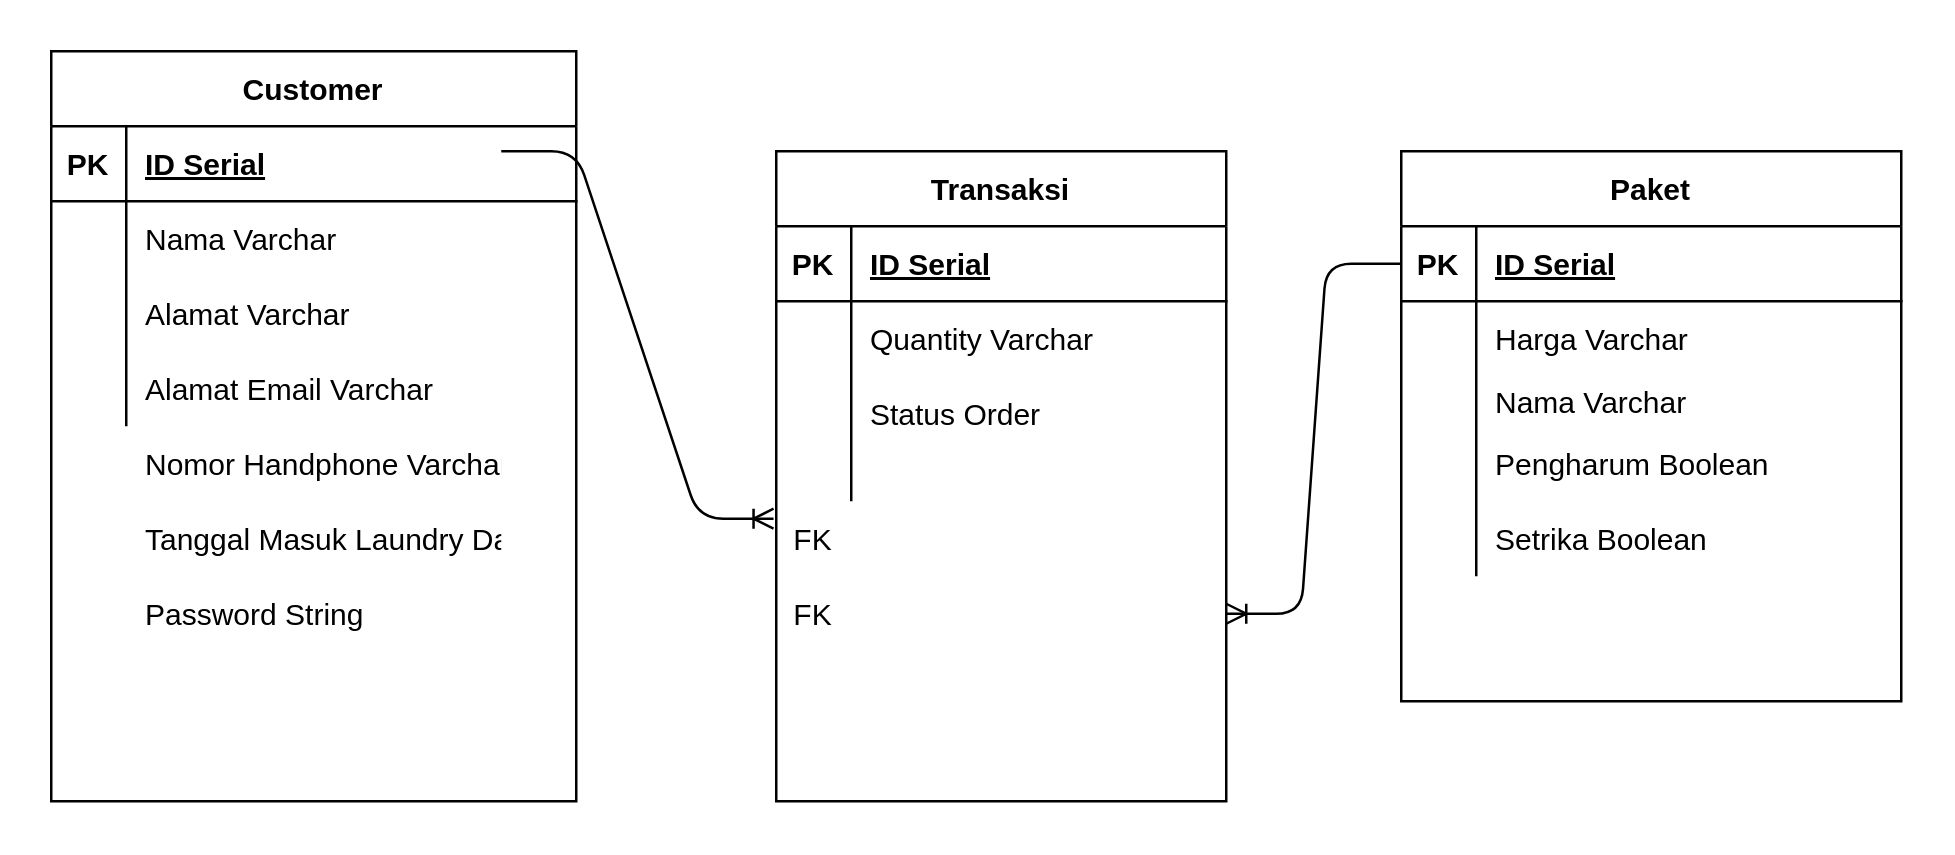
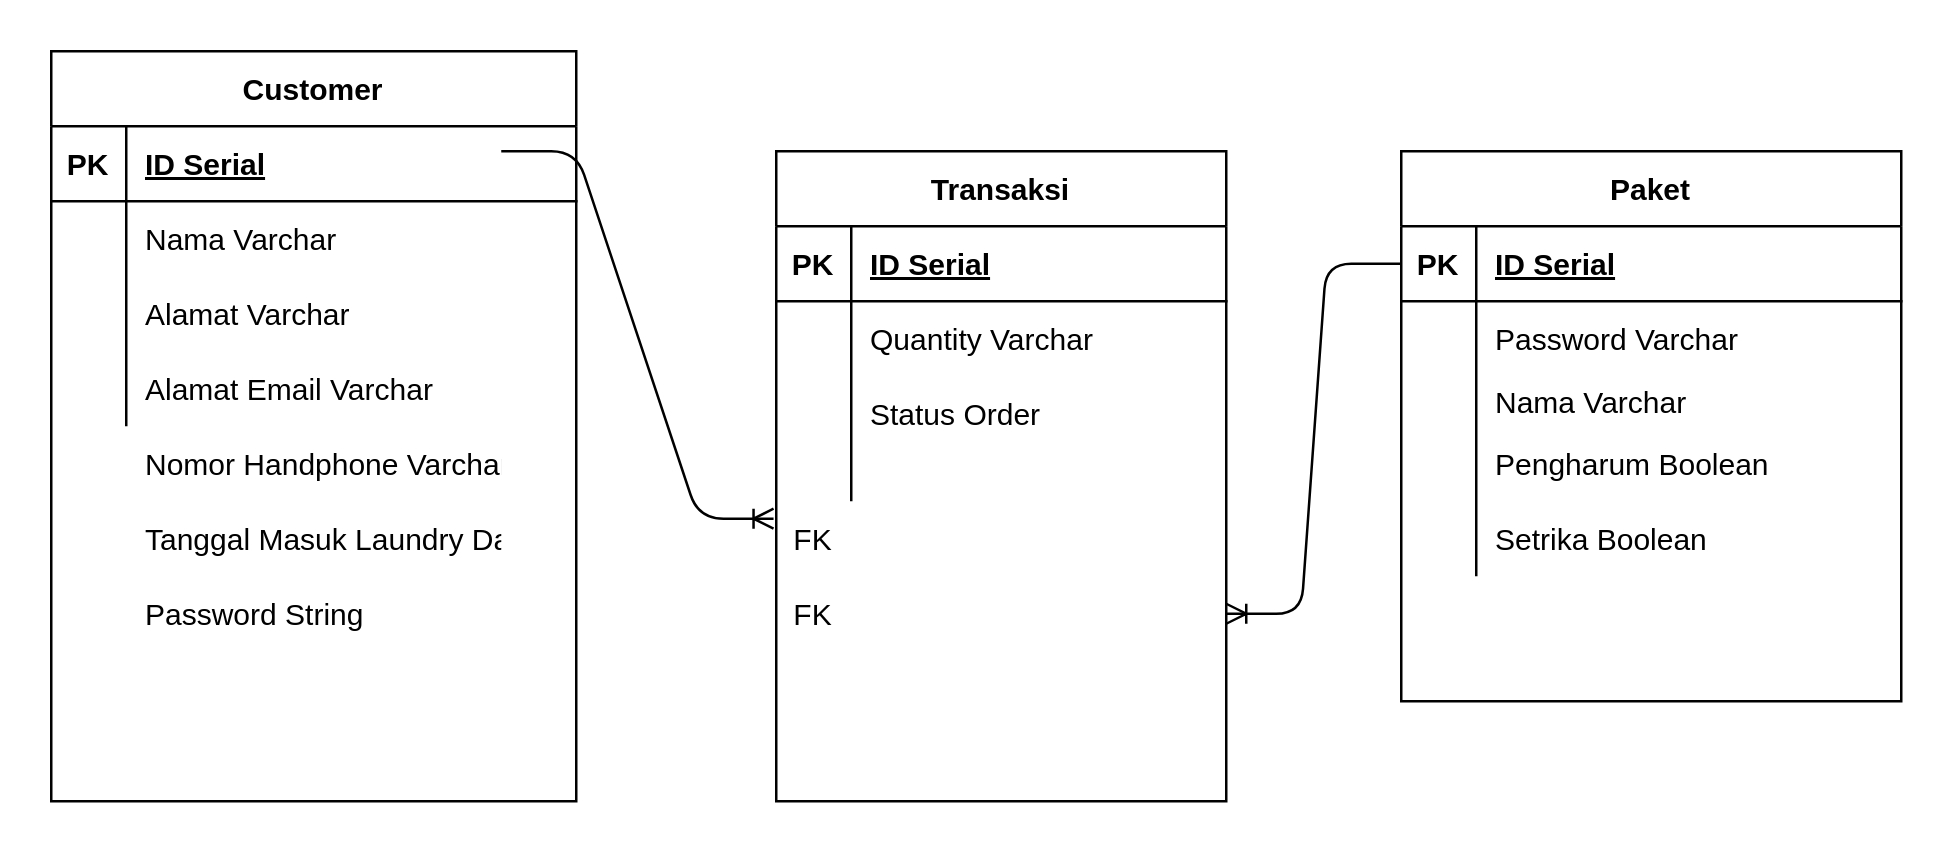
  <mxCell id="0" />
  <mxCell id="1" parent="0" />
  <mxCell id="2" value="Customer" style="shape=table;startSize=30;container=1;collapsible=1;childLayout=tableLayout;fixedRows=1;rowLines=0;fontStyle=1;align=center;resizeLast=1;" parent="1" vertex="1"><mxGeometry x="20" y="20" width="210" height="300" as="geometry" /></mxCell>
  <mxCell id="3" value="" style="shape=partialRectangle;collapsible=0;dropTarget=0;pointerEvents=0;fillColor=none;top=0;left=0;bottom=1;right=0;points=[[0,0.5],[1,0.5]];portConstraint=eastwest;" parent="2" vertex="1"><mxGeometry y="30" width="210" height="30" as="geometry" /></mxCell>
  <mxCell id="4" value="PK" style="shape=partialRectangle;connectable=0;fillColor=none;top=0;left=0;bottom=0;right=0;fontStyle=1;overflow=hidden;" parent="3" vertex="1"><mxGeometry width="30" height="30" as="geometry" /></mxCell>
  <mxCell id="5" value="ID Serial" style="shape=partialRectangle;connectable=0;fillColor=none;top=0;left=0;bottom=0;right=0;align=left;spacingLeft=6;fontStyle=5;overflow=hidden;" parent="3" vertex="1"><mxGeometry x="30" width="180" height="30" as="geometry" /></mxCell>
  <mxCell id="6" value="" style="shape=partialRectangle;collapsible=0;dropTarget=0;pointerEvents=0;fillColor=none;top=0;left=0;bottom=0;right=0;points=[[0,0.5],[1,0.5]];portConstraint=eastwest;" parent="2" vertex="1"><mxGeometry y="60" width="210" height="30" as="geometry" /></mxCell>
  <mxCell id="7" value="" style="shape=partialRectangle;connectable=0;fillColor=none;top=0;left=0;bottom=0;right=0;editable=1;overflow=hidden;" parent="6" vertex="1"><mxGeometry width="30" height="30" as="geometry" /></mxCell>
  <mxCell id="8" value="Nama Varchar" style="shape=partialRectangle;connectable=0;fillColor=none;top=0;left=0;bottom=0;right=0;align=left;spacingLeft=6;overflow=hidden;" parent="6" vertex="1"><mxGeometry x="30" width="180" height="30" as="geometry" /></mxCell>
  <mxCell id="9" value="" style="shape=partialRectangle;collapsible=0;dropTarget=0;pointerEvents=0;fillColor=none;top=0;left=0;bottom=0;right=0;points=[[0,0.5],[1,0.5]];portConstraint=eastwest;" parent="2" vertex="1"><mxGeometry y="90" width="210" height="30" as="geometry" /></mxCell>
  <mxCell id="10" value="" style="shape=partialRectangle;connectable=0;fillColor=none;top=0;left=0;bottom=0;right=0;editable=1;overflow=hidden;" parent="9" vertex="1"><mxGeometry width="30" height="30" as="geometry" /></mxCell>
  <mxCell id="11" value="Alamat Varchar" style="shape=partialRectangle;connectable=0;fillColor=none;top=0;left=0;bottom=0;right=0;align=left;spacingLeft=6;overflow=hidden;" parent="9" vertex="1"><mxGeometry x="30" width="180" height="30" as="geometry" /></mxCell>
  <mxCell id="12" value="" style="shape=partialRectangle;collapsible=0;dropTarget=0;pointerEvents=0;fillColor=none;top=0;left=0;bottom=0;right=0;points=[[0,0.5],[1,0.5]];portConstraint=eastwest;" parent="2" vertex="1"><mxGeometry y="120" width="210" height="30" as="geometry" /></mxCell>
  <mxCell id="13" value="" style="shape=partialRectangle;connectable=0;fillColor=none;top=0;left=0;bottom=0;right=0;editable=1;overflow=hidden;" parent="12" vertex="1"><mxGeometry width="30" height="30" as="geometry" /></mxCell>
  <mxCell id="14" value="Alamat Email Varchar" style="shape=partialRectangle;connectable=0;fillColor=none;top=0;left=0;bottom=0;right=0;align=left;spacingLeft=6;overflow=hidden;" parent="12" vertex="1"><mxGeometry x="30" width="180" height="30" as="geometry" /></mxCell>
  <mxCell id="15" value="Transaksi" style="shape=table;startSize=30;container=1;collapsible=1;childLayout=tableLayout;fixedRows=1;rowLines=0;fontStyle=1;align=center;resizeLast=1;" parent="1" vertex="1"><mxGeometry x="310" y="60" width="180" height="260" as="geometry" /></mxCell>
  <mxCell id="16" value="" style="shape=partialRectangle;collapsible=0;dropTarget=0;pointerEvents=0;fillColor=none;top=0;left=0;bottom=1;right=0;points=[[0,0.5],[1,0.5]];portConstraint=eastwest;" parent="15" vertex="1"><mxGeometry y="30" width="180" height="30" as="geometry" /></mxCell>
  <mxCell id="17" value="PK" style="shape=partialRectangle;connectable=0;fillColor=none;top=0;left=0;bottom=0;right=0;fontStyle=1;overflow=hidden;" parent="16" vertex="1"><mxGeometry width="30" height="30" as="geometry" /></mxCell>
  <mxCell id="18" value="ID Serial" style="shape=partialRectangle;connectable=0;fillColor=none;top=0;left=0;bottom=0;right=0;align=left;spacingLeft=6;fontStyle=5;overflow=hidden;" parent="16" vertex="1"><mxGeometry x="30" width="150" height="30" as="geometry" /></mxCell>
  <mxCell id="19" value="" style="shape=partialRectangle;collapsible=0;dropTarget=0;pointerEvents=0;fillColor=none;top=0;left=0;bottom=0;right=0;points=[[0,0.5],[1,0.5]];portConstraint=eastwest;" parent="15" vertex="1"><mxGeometry y="60" width="180" height="30" as="geometry" /></mxCell>
  <mxCell id="20" value="" style="shape=partialRectangle;connectable=0;fillColor=none;top=0;left=0;bottom=0;right=0;editable=1;overflow=hidden;" parent="19" vertex="1"><mxGeometry width="30" height="30" as="geometry" /></mxCell>
  <mxCell id="21" value="" style="shape=partialRectangle;connectable=0;fillColor=none;top=0;left=0;bottom=0;right=0;align=left;spacingLeft=6;overflow=hidden;" parent="19" vertex="1"><mxGeometry x="30" width="150" height="30" as="geometry" /></mxCell>
  <mxCell id="22" value="" style="shape=partialRectangle;collapsible=0;dropTarget=0;pointerEvents=0;fillColor=none;top=0;left=0;bottom=0;right=0;points=[[0,0.5],[1,0.5]];portConstraint=eastwest;" parent="15" vertex="1"><mxGeometry y="90" width="180" height="20" as="geometry" /></mxCell>
  <mxCell id="23" value="" style="shape=partialRectangle;connectable=0;fillColor=none;top=0;left=0;bottom=0;right=0;editable=1;overflow=hidden;" parent="22" vertex="1"><mxGeometry width="30" height="20" as="geometry" /></mxCell>
  <mxCell id="24" value="" style="shape=partialRectangle;connectable=0;fillColor=none;top=0;left=0;bottom=0;right=0;align=left;spacingLeft=6;overflow=hidden;" parent="22" vertex="1"><mxGeometry x="30" width="150" height="20" as="geometry" /></mxCell>
  <mxCell id="25" value="" style="shape=partialRectangle;collapsible=0;dropTarget=0;pointerEvents=0;fillColor=none;top=0;left=0;bottom=0;right=0;points=[[0,0.5],[1,0.5]];portConstraint=eastwest;" parent="15" vertex="1"><mxGeometry y="110" width="180" height="30" as="geometry" /></mxCell>
  <mxCell id="26" value="" style="shape=partialRectangle;connectable=0;fillColor=none;top=0;left=0;bottom=0;right=0;editable=1;overflow=hidden;" parent="25" vertex="1"><mxGeometry width="30" height="30" as="geometry" /></mxCell>
  <mxCell id="27" value="" style="shape=partialRectangle;connectable=0;fillColor=none;top=0;left=0;bottom=0;right=0;align=left;spacingLeft=6;overflow=hidden;" parent="25" vertex="1"><mxGeometry x="30" width="150" height="30" as="geometry" /></mxCell>
  <mxCell id="28" value="" style="shape=partialRectangle;collapsible=0;dropTarget=0;pointerEvents=0;fillColor=none;top=0;left=0;bottom=0;right=0;points=[[0,0.5],[1,0.5]];portConstraint=eastwest;" parent="15" vertex="1"><mxGeometry y="140" width="180" height="30" as="geometry" /></mxCell>
  <mxCell id="29" value="FK" style="shape=partialRectangle;connectable=0;fillColor=none;top=0;left=0;bottom=0;right=0;fontStyle=0;overflow=hidden;" parent="28" vertex="1"><mxGeometry width="30" height="30" as="geometry" /></mxCell>
  <mxCell id="30" value="" style="shape=partialRectangle;collapsible=0;dropTarget=0;pointerEvents=0;fillColor=none;top=0;left=0;bottom=0;right=0;points=[[0,0.5],[1,0.5]];portConstraint=eastwest;" parent="15" vertex="1"><mxGeometry y="170" width="180" height="30" as="geometry" /></mxCell>
  <mxCell id="31" value="FK" style="shape=partialRectangle;connectable=0;fillColor=none;top=0;left=0;bottom=0;right=0;fontStyle=0;overflow=hidden;" parent="30" vertex="1"><mxGeometry width="30" height="30" as="geometry" /></mxCell>
  <mxCell id="32" value="Nomor Handphone Varchar" style="shape=partialRectangle;connectable=0;fillColor=none;top=0;left=0;bottom=0;right=0;align=left;spacingLeft=6;overflow=hidden;" parent="1" vertex="1"><mxGeometry x="50" y="170" width="150" height="30" as="geometry" /></mxCell>
  <mxCell id="33" value="Tanggal Masuk Laundry Date" style="shape=partialRectangle;connectable=0;fillColor=none;top=0;left=0;bottom=0;right=0;align=left;spacingLeft=6;overflow=hidden;" parent="1" vertex="1"><mxGeometry x="50" y="200" width="150" height="30" as="geometry" /></mxCell>
  <mxCell id="34" value="Paket" style="shape=table;startSize=30;container=1;collapsible=1;childLayout=tableLayout;fixedRows=1;rowLines=0;fontStyle=1;align=center;resizeLast=1;" parent="1" vertex="1"><mxGeometry x="560" y="60" width="200" height="220" as="geometry" /></mxCell>
  <mxCell id="35" value="" style="shape=partialRectangle;collapsible=0;dropTarget=0;pointerEvents=0;fillColor=none;top=0;left=0;bottom=1;right=0;points=[[0,0.5],[1,0.5]];portConstraint=eastwest;" parent="34" vertex="1"><mxGeometry y="30" width="200" height="30" as="geometry" /></mxCell>
  <mxCell id="36" value="PK" style="shape=partialRectangle;connectable=0;fillColor=none;top=0;left=0;bottom=0;right=0;fontStyle=1;overflow=hidden;" parent="35" vertex="1"><mxGeometry width="30" height="30" as="geometry" /></mxCell>
  <mxCell id="37" value="ID Serial" style="shape=partialRectangle;connectable=0;fillColor=none;top=0;left=0;bottom=0;right=0;align=left;spacingLeft=6;fontStyle=5;overflow=hidden;" parent="35" vertex="1"><mxGeometry x="30" width="170" height="30" as="geometry" /></mxCell>
  <mxCell id="38" value="" style="shape=partialRectangle;collapsible=0;dropTarget=0;pointerEvents=0;fillColor=none;top=0;left=0;bottom=0;right=0;points=[[0,0.5],[1,0.5]];portConstraint=eastwest;" parent="34" vertex="1"><mxGeometry y="60" width="200" height="30" as="geometry" /></mxCell>
  <mxCell id="39" value="" style="shape=partialRectangle;connectable=0;fillColor=none;top=0;left=0;bottom=0;right=0;editable=1;overflow=hidden;" parent="38" vertex="1"><mxGeometry width="30" height="30" as="geometry" /></mxCell>
- <mxCell id="40" value="Harga Varchar" style="shape=partialRectangle;connectable=0;fillColor=none;top=0;left=0;bottom=0;right=0;align=left;spacingLeft=6;overflow=hidden;" parent="38" vertex="1"><mxGeometry x="30" width="170" height="30" as="geometry" /></mxCell>
+ <mxCell id="40" value="Password Varchar" style="shape=partialRectangle;connectable=0;fillColor=none;top=0;left=0;bottom=0;right=0;align=left;spacingLeft=6;overflow=hidden;" parent="38" vertex="1"><mxGeometry x="30" width="170" height="30" as="geometry" /></mxCell>
  <mxCell id="41" value="" style="shape=partialRectangle;collapsible=0;dropTarget=0;pointerEvents=0;fillColor=none;top=0;left=0;bottom=0;right=0;points=[[0,0.5],[1,0.5]];portConstraint=eastwest;" parent="34" vertex="1"><mxGeometry y="90" width="200" height="20" as="geometry" /></mxCell>
  <mxCell id="42" value="" style="shape=partialRectangle;connectable=0;fillColor=none;top=0;left=0;bottom=0;right=0;editable=1;overflow=hidden;" parent="41" vertex="1"><mxGeometry width="30" height="20" as="geometry" /></mxCell>
  <mxCell id="43" value="Nama Varchar" style="shape=partialRectangle;connectable=0;fillColor=none;top=0;left=0;bottom=0;right=0;align=left;spacingLeft=6;overflow=hidden;" parent="41" vertex="1"><mxGeometry x="30" width="170" height="20" as="geometry" /></mxCell>
  <mxCell id="44" value="" style="shape=partialRectangle;collapsible=0;dropTarget=0;pointerEvents=0;fillColor=none;top=0;left=0;bottom=0;right=0;points=[[0,0.5],[1,0.5]];portConstraint=eastwest;" parent="34" vertex="1"><mxGeometry y="110" width="200" height="30" as="geometry" /></mxCell>
  <mxCell id="45" value="" style="shape=partialRectangle;connectable=0;fillColor=none;top=0;left=0;bottom=0;right=0;editable=1;overflow=hidden;" parent="44" vertex="1"><mxGeometry width="30" height="30" as="geometry" /></mxCell>
  <mxCell id="46" value="Pengharum Boolean" style="shape=partialRectangle;connectable=0;fillColor=none;top=0;left=0;bottom=0;right=0;align=left;spacingLeft=6;overflow=hidden;" parent="44" vertex="1"><mxGeometry x="30" width="170" height="30" as="geometry" /></mxCell>
  <mxCell id="47" value="" style="shape=partialRectangle;collapsible=0;dropTarget=0;pointerEvents=0;fillColor=none;top=0;left=0;bottom=0;right=0;points=[[0,0.5],[1,0.5]];portConstraint=eastwest;" parent="34" vertex="1"><mxGeometry y="140" width="200" height="30" as="geometry" /></mxCell>
  <mxCell id="48" value="" style="shape=partialRectangle;connectable=0;fillColor=none;top=0;left=0;bottom=0;right=0;fontStyle=0;overflow=hidden;" parent="47" vertex="1"><mxGeometry width="30" height="30" as="geometry" /></mxCell>
  <mxCell id="49" value="" style="shape=partialRectangle;connectable=0;fillColor=none;top=0;left=0;bottom=0;right=0;align=left;spacingLeft=6;fontStyle=0;overflow=hidden;" parent="47" vertex="1"><mxGeometry x="30" width="170" height="30" as="geometry" /></mxCell>
  <mxCell id="50" value="" style="edgeStyle=entityRelationEdgeStyle;fontSize=12;html=1;endArrow=ERoneToMany;entryX=-0.006;entryY=0.233;entryDx=0;entryDy=0;entryPerimeter=0;" parent="1" target="28" edge="1"><mxGeometry width="100" height="100" relative="1" as="geometry"><mxPoint x="200" y="60" as="sourcePoint" /><mxPoint x="470" y="170" as="targetPoint" /></mxGeometry></mxCell>
  <mxCell id="51" value="" style="edgeStyle=entityRelationEdgeStyle;fontSize=12;html=1;endArrow=ERoneToMany;" parent="1" source="35" target="30" edge="1"><mxGeometry width="100" height="100" relative="1" as="geometry"><mxPoint x="370" y="270" as="sourcePoint" /><mxPoint x="470" y="170" as="targetPoint" /></mxGeometry></mxCell>
  <mxCell id="52" value="Setrika Boolean" style="shape=partialRectangle;connectable=0;fillColor=none;top=0;left=0;bottom=0;right=0;align=left;spacingLeft=6;overflow=hidden;" parent="1" vertex="1"><mxGeometry x="590" y="200" width="170" height="30" as="geometry" /></mxCell>
  <mxCell id="53" value="Quantity Varchar" style="shape=partialRectangle;connectable=0;fillColor=none;top=0;left=0;bottom=0;right=0;align=left;spacingLeft=6;overflow=hidden;" parent="1" vertex="1"><mxGeometry x="340" y="120" width="170" height="30" as="geometry" /></mxCell>
  <mxCell id="54" value="Password String" style="shape=partialRectangle;connectable=0;fillColor=none;top=0;left=0;bottom=0;right=0;align=left;spacingLeft=6;overflow=hidden;" parent="1" vertex="1"><mxGeometry x="50" y="230" width="150" height="30" as="geometry" /></mxCell>
  <mxCell id="55" value="Status Order" style="shape=partialRectangle;connectable=0;fillColor=none;top=0;left=0;bottom=0;right=0;align=left;spacingLeft=6;overflow=hidden;" vertex="1" parent="1"><mxGeometry x="340" y="150" width="170" height="30" as="geometry" /></mxCell>
